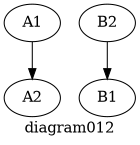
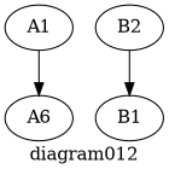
  digraph {
    label=diagram012
    rankdir=TB
    A1
-   A2
+   A2 [label=A6]
    B2
    B1
    A1 -> A2
    B2 -> B1
  }
